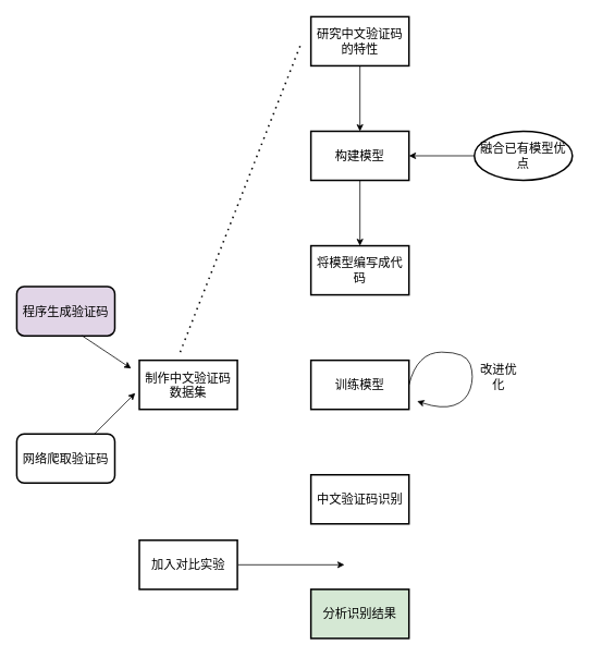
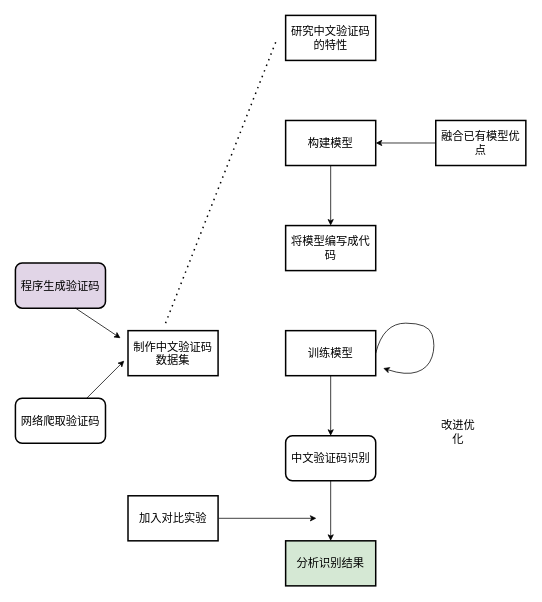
  <mxCell id="0" />
  <mxCell id="1" parent="0" />
- <mxCell id="2" value="" style="edgeStyle=orthogonalEdgeStyle;rounded=0;orthogonalLoop=1;jettySize=auto;html=1;fontSize=15;" parent="1" source="3" target="5" edge="1"><mxGeometry relative="1" as="geometry" /></mxCell>
  <mxCell id="3" value="研究中文验证码的特性" style="rounded=0;whiteSpace=wrap;html=1;strokeWidth=2;fontSize=15;" parent="1" vertex="1"><mxGeometry x="380" y="20" width="120" height="60" as="geometry" /></mxCell>
  <mxCell id="4" value="" style="edgeStyle=orthogonalEdgeStyle;rounded=0;orthogonalLoop=1;jettySize=auto;html=1;fontSize=15;" parent="1" source="5" target="11" edge="1"><mxGeometry relative="1" as="geometry" /></mxCell>
  <mxCell id="5" value="构建模型" style="whiteSpace=wrap;html=1;rounded=0;fontSize=15;strokeWidth=2;" parent="1" vertex="1"><mxGeometry x="380" y="160" width="120" height="60" as="geometry" /></mxCell>
  <mxCell id="6" value="制作中文验证码数据集" style="rounded=0;whiteSpace=wrap;html=1;fontSize=15;strokeWidth=2;" parent="1" vertex="1"><mxGeometry x="170" y="440" width="120" height="60" as="geometry" /></mxCell>
  <mxCell id="7" value="网络爬取验证码" style="rounded=1;whiteSpace=wrap;html=1;fontSize=15;strokeWidth=2;" parent="1" vertex="1"><mxGeometry x="20" y="530" width="120" height="60" as="geometry" /></mxCell>
  <mxCell id="8" value="程序生成验证码" style="rounded=1;whiteSpace=wrap;html=1;fontSize=15;strokeWidth=2;fillColor=#e1d5e7;" parent="1" vertex="1"><mxGeometry x="20" y="350" width="120" height="60" as="geometry" /></mxCell>
  <mxCell id="9" value="" style="endArrow=classic;html=1;rounded=0;fontSize=15;" parent="1" edge="1"><mxGeometry width="50" height="50" relative="1" as="geometry"><mxPoint x="115" y="530" as="sourcePoint" /><mxPoint x="165" y="480" as="targetPoint" /></mxGeometry></mxCell>
  <mxCell id="10" value="" style="endArrow=classic;html=1;rounded=0;fontSize=15;" parent="1" edge="1"><mxGeometry width="50" height="50" relative="1" as="geometry"><mxPoint x="100" y="410" as="sourcePoint" /><mxPoint x="160" y="450" as="targetPoint" /></mxGeometry></mxCell>
  <mxCell id="11" value="将模型编写成代码" style="whiteSpace=wrap;html=1;rounded=0;fontSize=15;strokeWidth=2;" parent="1" vertex="1"><mxGeometry x="380" y="300" width="120" height="60" as="geometry" /></mxCell>
+ <mxCell id="12" value="" style="edgeStyle=orthogonalEdgeStyle;rounded=0;orthogonalLoop=1;jettySize=auto;html=1;fontSize=15;" parent="1" source="13" target="18" edge="1"><mxGeometry relative="1" as="geometry" /></mxCell>
  <mxCell id="13" value="训练模型" style="whiteSpace=wrap;html=1;rounded=0;fontSize=15;strokeWidth=2;" parent="1" vertex="1"><mxGeometry x="380" y="440" width="120" height="60" as="geometry" /></mxCell>
  <mxCell id="14" value="" style="endArrow=none;dashed=1;html=1;dashPattern=1 3;strokeWidth=2;rounded=0;fontSize=15;" parent="1" edge="1"><mxGeometry width="50" height="50" relative="1" as="geometry"><mxPoint x="220" y="430" as="sourcePoint" /><mxPoint x="369" y="50" as="targetPoint" /></mxGeometry></mxCell>
  <mxCell id="15" value="" style="curved=1;endArrow=classic;html=1;rounded=0;fontSize=15;" parent="1" edge="1"><mxGeometry width="50" height="50" relative="1" as="geometry"><mxPoint x="500" y="470" as="sourcePoint" /><mxPoint x="510" y="490" as="targetPoint" /><Array as="points"><mxPoint x="510" y="430" /><mxPoint x="570" y="430" /><mxPoint x="580" y="460" /><mxPoint x="570" y="490" /><mxPoint x="540" y="500" /></Array></mxGeometry></mxCell>
- <mxCell id="16" value="改进优化" style="text;html=1;strokeColor=none;fillColor=none;align=center;verticalAlign=middle;whiteSpace=wrap;rounded=0;fontSize=15;" parent="1" vertex="1"><mxGeometry x="580" y="445" width="60" height="30" as="geometry" /></mxCell>
- <mxCell id="18" value="中文验证码识别" style="whiteSpace=wrap;html=1;rounded=0;fontSize=15;strokeWidth=2;" parent="1" vertex="1"><mxGeometry x="380" y="580" width="120" height="60" as="geometry" /></mxCell>
+ <mxCell id="16" value="改进优化" style="text;html=1;strokeColor=none;fillColor=none;align=center;verticalAlign=middle;whiteSpace=wrap;rounded=0;fontSize=15;" parent="1" vertex="1"><mxGeometry x="580" y="560" width="60" height="30" as="geometry" /></mxCell>
+ <mxCell id="17" value="" style="edgeStyle=orthogonalEdgeStyle;rounded=0;orthogonalLoop=1;jettySize=auto;html=1;fontSize=15;" parent="1" source="18" target="19" edge="1"><mxGeometry relative="1" as="geometry" /></mxCell>
+ <mxCell id="18" value="中文验证码识别" style="whiteSpace=wrap;html=1;fontSize=15;strokeWidth=2;rounded=1;" parent="1" vertex="1"><mxGeometry x="380" y="580" width="120" height="60" as="geometry" /></mxCell>
  <mxCell id="19" value="分析识别结果" style="whiteSpace=wrap;html=1;rounded=0;fontSize=15;strokeWidth=2;fillColor=#d5e8d4;" parent="1" vertex="1"><mxGeometry x="380" y="720" width="120" height="60" as="geometry" /></mxCell>
  <mxCell id="20" value="" style="edgeStyle=orthogonalEdgeStyle;rounded=0;orthogonalLoop=1;jettySize=auto;html=1;fontSize=15;" parent="1" source="21" target="5" edge="1"><mxGeometry relative="1" as="geometry" /></mxCell>
- <mxCell id="21" value="融合已有模型优点" style="ellipse;whiteSpace=wrap;html=1;fontSize=15;strokeWidth=2;" parent="1" vertex="1"><mxGeometry x="580" y="160" width="120" height="60" as="geometry" /></mxCell>
+ <mxCell id="21" value="融合已有模型优点" style="rounded=0;whiteSpace=wrap;html=1;fontSize=15;strokeWidth=2;" parent="1" vertex="1"><mxGeometry x="580" y="160" width="120" height="60" as="geometry" /></mxCell>
  <mxCell id="22" value="&lt;span&gt;加入对比实验&lt;/span&gt;" style="rounded=0;whiteSpace=wrap;html=1;fontSize=15;strokeWidth=2;" parent="1" vertex="1"><mxGeometry x="170" y="660" width="120" height="60" as="geometry" /></mxCell>
  <mxCell id="23" value="" style="endArrow=classic;html=1;rounded=0;fontSize=15;" parent="1" edge="1"><mxGeometry width="50" height="50" relative="1" as="geometry"><mxPoint x="291" y="690" as="sourcePoint" /><mxPoint x="421" y="690" as="targetPoint" /></mxGeometry></mxCell>
